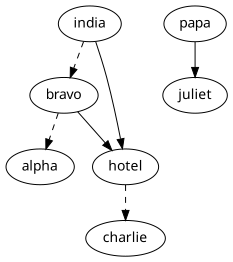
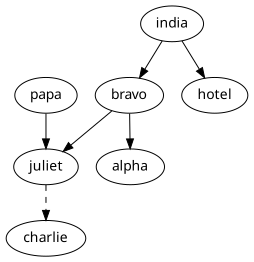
  digraph {
    fontname="Noto Sans"
    node [fontname="Noto Sans"]
    edge [fontname="Noto Sans" style=solid]
    bravo
    alpha
    hotel
    charlie
    india
    papa
    juliet
-   bravo -> alpha [style=dashed]
-   bravo -> hotel
-   hotel -> charlie [style=dashed]
-   india -> bravo [style=dashed]
+   bravo -> alpha
+   bravo -> juliet
+   juliet -> charlie [style=dashed]
+   india -> bravo
    india -> hotel
    papa -> juliet
  }
